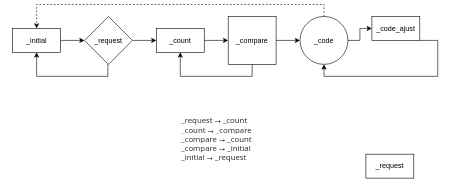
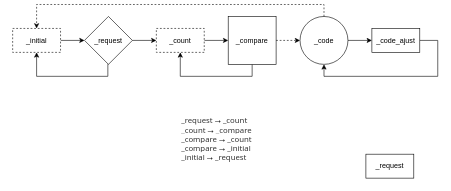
  <mxCell id="0" />
  <mxCell id="1" parent="0" />
  <mxCell id="2" style="edgeStyle=orthogonalEdgeStyle;rounded=0;orthogonalLoop=1;jettySize=auto;html=1;entryX=0;entryY=0.5;entryDx=0;entryDy=0;" edge="1" parent="1" source="3" target="15"><mxGeometry relative="1" as="geometry" /></mxCell>
- <mxCell id="3" value="_initial" style="rounded=0;whiteSpace=wrap;html=1;" vertex="1" parent="1"><mxGeometry x="20" y="40" width="80" height="40" as="geometry" /></mxCell>
+ <mxCell id="3" value="_initial" style="rounded=0;whiteSpace=wrap;html=1;dashed=1;" vertex="1" parent="1"><mxGeometry x="20" y="40" width="80" height="40" as="geometry" /></mxCell>
  <mxCell id="4" value="&lt;span style=&quot;color: rgb(51, 51, 51); font-family: &amp;quot;Segoe UI&amp;quot;, system-ui, Roboto, &amp;quot;Helvetica Neue&amp;quot;, Arial, sans-serif, &amp;quot;Apple Color Emoji&amp;quot;, &amp;quot;Segoe UI Emoji&amp;quot;, &amp;quot;Segoe UI Symbol&amp;quot;, &amp;quot;Noto Color Emoji&amp;quot;; font-size: 13px; font-style: normal; font-variant-ligatures: normal; font-variant-caps: normal; font-weight: 400; letter-spacing: normal; orphans: 2; text-align: start; text-indent: 0px; text-transform: none; widows: 2; word-spacing: 0px; -webkit-text-stroke-width: 0px; background-color: rgb(255, 255, 255); text-decoration-thickness: initial; text-decoration-style: initial; text-decoration-color: initial; float: none; display: inline !important;&quot;&gt;_request ⭢ _count&lt;/span&gt;&lt;br style=&quot;color: rgb(51, 51, 51); font-family: &amp;quot;Segoe UI&amp;quot;, system-ui, Roboto, &amp;quot;Helvetica Neue&amp;quot;, Arial, sans-serif, &amp;quot;Apple Color Emoji&amp;quot;, &amp;quot;Segoe UI Emoji&amp;quot;, &amp;quot;Segoe UI Symbol&amp;quot;, &amp;quot;Noto Color Emoji&amp;quot;; font-size: 13px; font-style: normal; font-variant-ligatures: normal; font-variant-caps: normal; font-weight: 400; letter-spacing: normal; orphans: 2; text-align: start; text-indent: 0px; text-transform: none; widows: 2; word-spacing: 0px; -webkit-text-stroke-width: 0px; background-color: rgb(255, 255, 255); text-decoration-thickness: initial; text-decoration-style: initial; text-decoration-color: initial;&quot;&gt;&lt;span style=&quot;color: rgb(51, 51, 51); font-family: &amp;quot;Segoe UI&amp;quot;, system-ui, Roboto, &amp;quot;Helvetica Neue&amp;quot;, Arial, sans-serif, &amp;quot;Apple Color Emoji&amp;quot;, &amp;quot;Segoe UI Emoji&amp;quot;, &amp;quot;Segoe UI Symbol&amp;quot;, &amp;quot;Noto Color Emoji&amp;quot;; font-size: 13px; font-style: normal; font-variant-ligatures: normal; font-variant-caps: normal; font-weight: 400; letter-spacing: normal; orphans: 2; text-align: start; text-indent: 0px; text-transform: none; widows: 2; word-spacing: 0px; -webkit-text-stroke-width: 0px; background-color: rgb(255, 255, 255); text-decoration-thickness: initial; text-decoration-style: initial; text-decoration-color: initial; float: none; display: inline !important;&quot;&gt;_count ⭢ _compare&lt;/span&gt;&lt;br style=&quot;color: rgb(51, 51, 51); font-family: &amp;quot;Segoe UI&amp;quot;, system-ui, Roboto, &amp;quot;Helvetica Neue&amp;quot;, Arial, sans-serif, &amp;quot;Apple Color Emoji&amp;quot;, &amp;quot;Segoe UI Emoji&amp;quot;, &amp;quot;Segoe UI Symbol&amp;quot;, &amp;quot;Noto Color Emoji&amp;quot;; font-size: 13px; font-style: normal; font-variant-ligatures: normal; font-variant-caps: normal; font-weight: 400; letter-spacing: normal; orphans: 2; text-align: start; text-indent: 0px; text-transform: none; widows: 2; word-spacing: 0px; -webkit-text-stroke-width: 0px; background-color: rgb(255, 255, 255); text-decoration-thickness: initial; text-decoration-style: initial; text-decoration-color: initial;&quot;&gt;&lt;span style=&quot;color: rgb(51, 51, 51); font-family: &amp;quot;Segoe UI&amp;quot;, system-ui, Roboto, &amp;quot;Helvetica Neue&amp;quot;, Arial, sans-serif, &amp;quot;Apple Color Emoji&amp;quot;, &amp;quot;Segoe UI Emoji&amp;quot;, &amp;quot;Segoe UI Symbol&amp;quot;, &amp;quot;Noto Color Emoji&amp;quot;; font-size: 13px; font-style: normal; font-variant-ligatures: normal; font-variant-caps: normal; font-weight: 400; letter-spacing: normal; orphans: 2; text-align: start; text-indent: 0px; text-transform: none; widows: 2; word-spacing: 0px; -webkit-text-stroke-width: 0px; background-color: rgb(255, 255, 255); text-decoration-thickness: initial; text-decoration-style: initial; text-decoration-color: initial; float: none; display: inline !important;&quot;&gt;_compare ⭢ _count&lt;/span&gt;&lt;br style=&quot;color: rgb(51, 51, 51); font-family: &amp;quot;Segoe UI&amp;quot;, system-ui, Roboto, &amp;quot;Helvetica Neue&amp;quot;, Arial, sans-serif, &amp;quot;Apple Color Emoji&amp;quot;, &amp;quot;Segoe UI Emoji&amp;quot;, &amp;quot;Segoe UI Symbol&amp;quot;, &amp;quot;Noto Color Emoji&amp;quot;; font-size: 13px; font-style: normal; font-variant-ligatures: normal; font-variant-caps: normal; font-weight: 400; letter-spacing: normal; orphans: 2; text-align: start; text-indent: 0px; text-transform: none; widows: 2; word-spacing: 0px; -webkit-text-stroke-width: 0px; background-color: rgb(255, 255, 255); text-decoration-thickness: initial; text-decoration-style: initial; text-decoration-color: initial;&quot;&gt;&lt;span style=&quot;color: rgb(51, 51, 51); font-family: &amp;quot;Segoe UI&amp;quot;, system-ui, Roboto, &amp;quot;Helvetica Neue&amp;quot;, Arial, sans-serif, &amp;quot;Apple Color Emoji&amp;quot;, &amp;quot;Segoe UI Emoji&amp;quot;, &amp;quot;Segoe UI Symbol&amp;quot;, &amp;quot;Noto Color Emoji&amp;quot;; font-size: 13px; font-style: normal; font-variant-ligatures: normal; font-variant-caps: normal; font-weight: 400; letter-spacing: normal; orphans: 2; text-align: start; text-indent: 0px; text-transform: none; widows: 2; word-spacing: 0px; -webkit-text-stroke-width: 0px; background-color: rgb(255, 255, 255); text-decoration-thickness: initial; text-decoration-style: initial; text-decoration-color: initial; float: none; display: inline !important;&quot;&gt;_compare ⭢ _initial&lt;/span&gt;&lt;br style=&quot;color: rgb(51, 51, 51); font-family: &amp;quot;Segoe UI&amp;quot;, system-ui, Roboto, &amp;quot;Helvetica Neue&amp;quot;, Arial, sans-serif, &amp;quot;Apple Color Emoji&amp;quot;, &amp;quot;Segoe UI Emoji&amp;quot;, &amp;quot;Segoe UI Symbol&amp;quot;, &amp;quot;Noto Color Emoji&amp;quot;; font-size: 13px; font-style: normal; font-variant-ligatures: normal; font-variant-caps: normal; font-weight: 400; letter-spacing: normal; orphans: 2; text-align: start; text-indent: 0px; text-transform: none; widows: 2; word-spacing: 0px; -webkit-text-stroke-width: 0px; background-color: rgb(255, 255, 255); text-decoration-thickness: initial; text-decoration-style: initial; text-decoration-color: initial;&quot;&gt;&lt;span style=&quot;color: rgb(51, 51, 51); font-family: &amp;quot;Segoe UI&amp;quot;, system-ui, Roboto, &amp;quot;Helvetica Neue&amp;quot;, Arial, sans-serif, &amp;quot;Apple Color Emoji&amp;quot;, &amp;quot;Segoe UI Emoji&amp;quot;, &amp;quot;Segoe UI Symbol&amp;quot;, &amp;quot;Noto Color Emoji&amp;quot;; font-size: 13px; font-style: normal; font-variant-ligatures: normal; font-variant-caps: normal; font-weight: 400; letter-spacing: normal; orphans: 2; text-align: start; text-indent: 0px; text-transform: none; widows: 2; word-spacing: 0px; -webkit-text-stroke-width: 0px; background-color: rgb(255, 255, 255); text-decoration-thickness: initial; text-decoration-style: initial; text-decoration-color: initial; float: none; display: inline !important;&quot;&gt;_initial ⭢ _request&lt;/span&gt;" style="text;whiteSpace=wrap;html=1;" vertex="1" parent="1"><mxGeometry x="300" y="180" width="150" height="110" as="geometry" /></mxCell>
  <mxCell id="5" value="_request" style="rounded=0;whiteSpace=wrap;html=1;" vertex="1" parent="1"><mxGeometry x="610" y="250" width="80" height="40" as="geometry" /></mxCell>
  <mxCell id="6" style="edgeStyle=orthogonalEdgeStyle;rounded=0;orthogonalLoop=1;jettySize=auto;html=1;exitX=1;exitY=0.5;exitDx=0;exitDy=0;entryX=0;entryY=0.5;entryDx=0;entryDy=0;" edge="1" parent="1" source="7" target="12"><mxGeometry relative="1" as="geometry" /></mxCell>
- <mxCell id="7" value="_count" style="rounded=0;whiteSpace=wrap;html=1;" vertex="1" parent="1"><mxGeometry x="260" y="40" width="80" height="40" as="geometry" /></mxCell>
+ <mxCell id="7" value="_count" style="rounded=0;whiteSpace=wrap;html=1;dashed=1;" vertex="1" parent="1"><mxGeometry x="260" y="40" width="80" height="40" as="geometry" /></mxCell>
  <mxCell id="8" style="edgeStyle=orthogonalEdgeStyle;rounded=0;orthogonalLoop=1;jettySize=auto;html=1;entryX=0.5;entryY=1;entryDx=0;entryDy=0;" edge="1" parent="1" source="9" target="18"><mxGeometry relative="1" as="geometry"><Array as="points"><mxPoint x="730" y="60" /><mxPoint x="730" y="120" /><mxPoint x="540" y="120" /></Array></mxGeometry></mxCell>
- <mxCell id="9" value="_code_ajust" style="rounded=0;whiteSpace=wrap;html=1;" vertex="1" parent="1"><mxGeometry x="620" y="20" width="80" height="40" as="geometry" /></mxCell>
+ <mxCell id="9" value="_code_ajust" style="rounded=0;whiteSpace=wrap;html=1;" vertex="1" parent="1"><mxGeometry x="620" y="40" width="80" height="40" as="geometry" /></mxCell>
  <mxCell id="10" style="edgeStyle=orthogonalEdgeStyle;rounded=0;orthogonalLoop=1;jettySize=auto;html=1;exitX=0.5;exitY=1;exitDx=0;exitDy=0;entryX=0.5;entryY=1;entryDx=0;entryDy=0;" edge="1" parent="1" source="12" target="7"><mxGeometry relative="1" as="geometry" /></mxCell>
- <mxCell id="11" style="edgeStyle=orthogonalEdgeStyle;rounded=0;orthogonalLoop=1;jettySize=auto;html=1;entryX=0;entryY=0.5;entryDx=0;entryDy=0;" edge="1" parent="1" source="12" target="18"><mxGeometry relative="1" as="geometry" /></mxCell>
+ <mxCell id="11" style="edgeStyle=orthogonalEdgeStyle;rounded=0;orthogonalLoop=1;jettySize=auto;html=1;entryX=0;entryY=0.5;entryDx=0;entryDy=0;dashed=1;" edge="1" parent="1" source="12" target="18"><mxGeometry relative="1" as="geometry" /></mxCell>
  <mxCell id="12" value="_compare" style="whiteSpace=wrap;html=1;rounded=0;" vertex="1" parent="1"><mxGeometry x="380" y="20" width="80" height="80" as="geometry" /></mxCell>
  <mxCell id="13" style="edgeStyle=orthogonalEdgeStyle;rounded=0;orthogonalLoop=1;jettySize=auto;html=1;exitX=1;exitY=0.5;exitDx=0;exitDy=0;" edge="1" parent="1" source="15" target="7"><mxGeometry relative="1" as="geometry" /></mxCell>
  <mxCell id="14" style="edgeStyle=orthogonalEdgeStyle;rounded=0;orthogonalLoop=1;jettySize=auto;html=1;entryX=0.5;entryY=1;entryDx=0;entryDy=0;exitX=0.5;exitY=1;exitDx=0;exitDy=0;" edge="1" parent="1" source="15" target="3"><mxGeometry relative="1" as="geometry"><Array as="points"><mxPoint x="179" y="100" /><mxPoint x="179" y="120" /><mxPoint x="60" y="120" /></Array></mxGeometry></mxCell>
  <mxCell id="15" value="_request" style="rhombus;whiteSpace=wrap;html=1;" vertex="1" parent="1"><mxGeometry y="20" width="80" height="80" as="geometry" x="140" /></mxCell>
  <mxCell id="16" style="edgeStyle=orthogonalEdgeStyle;rounded=0;orthogonalLoop=1;jettySize=auto;html=1;exitX=1;exitY=0.5;exitDx=0;exitDy=0;entryX=0;entryY=0.5;entryDx=0;entryDy=0;" edge="1" parent="1" source="18" target="9"><mxGeometry relative="1" as="geometry" /></mxCell>
  <mxCell id="17" style="edgeStyle=orthogonalEdgeStyle;rounded=0;orthogonalLoop=1;jettySize=auto;html=1;exitX=0.5;exitY=0;exitDx=0;exitDy=0;entryX=0.5;entryY=0;entryDx=0;entryDy=0;dashed=1;" edge="1" parent="1" source="18" target="3"><mxGeometry relative="1" as="geometry" /></mxCell>
  <mxCell id="18" value="_code" style="ellipse;whiteSpace=wrap;html=1;" vertex="1" parent="1"><mxGeometry x="500" y="20" width="80" height="80" as="geometry" /></mxCell>
